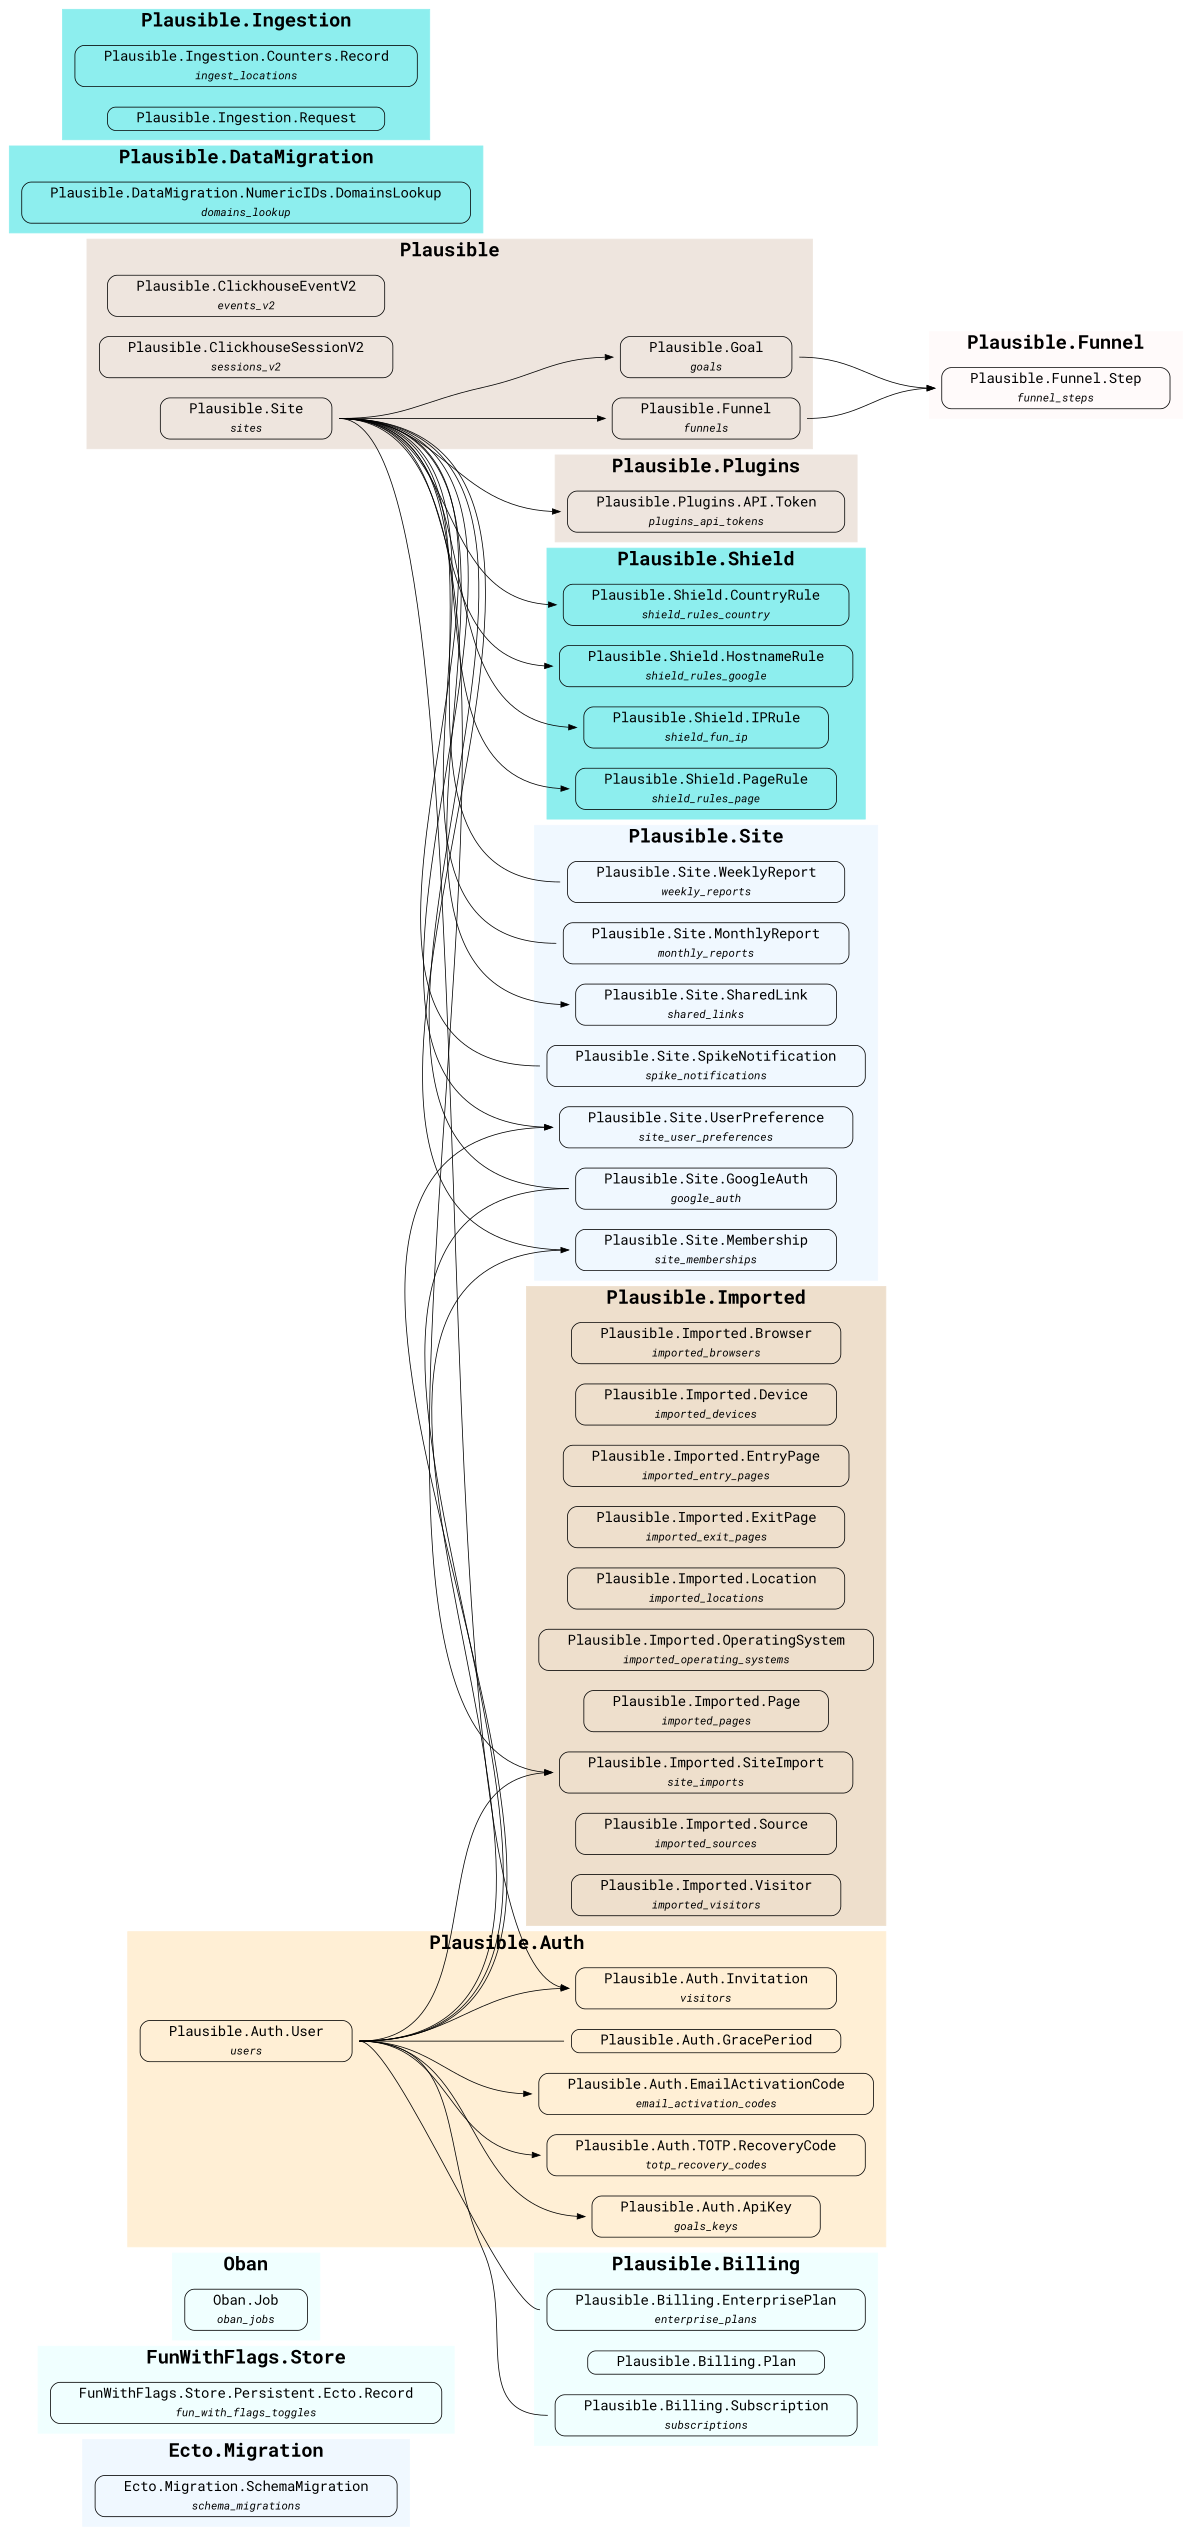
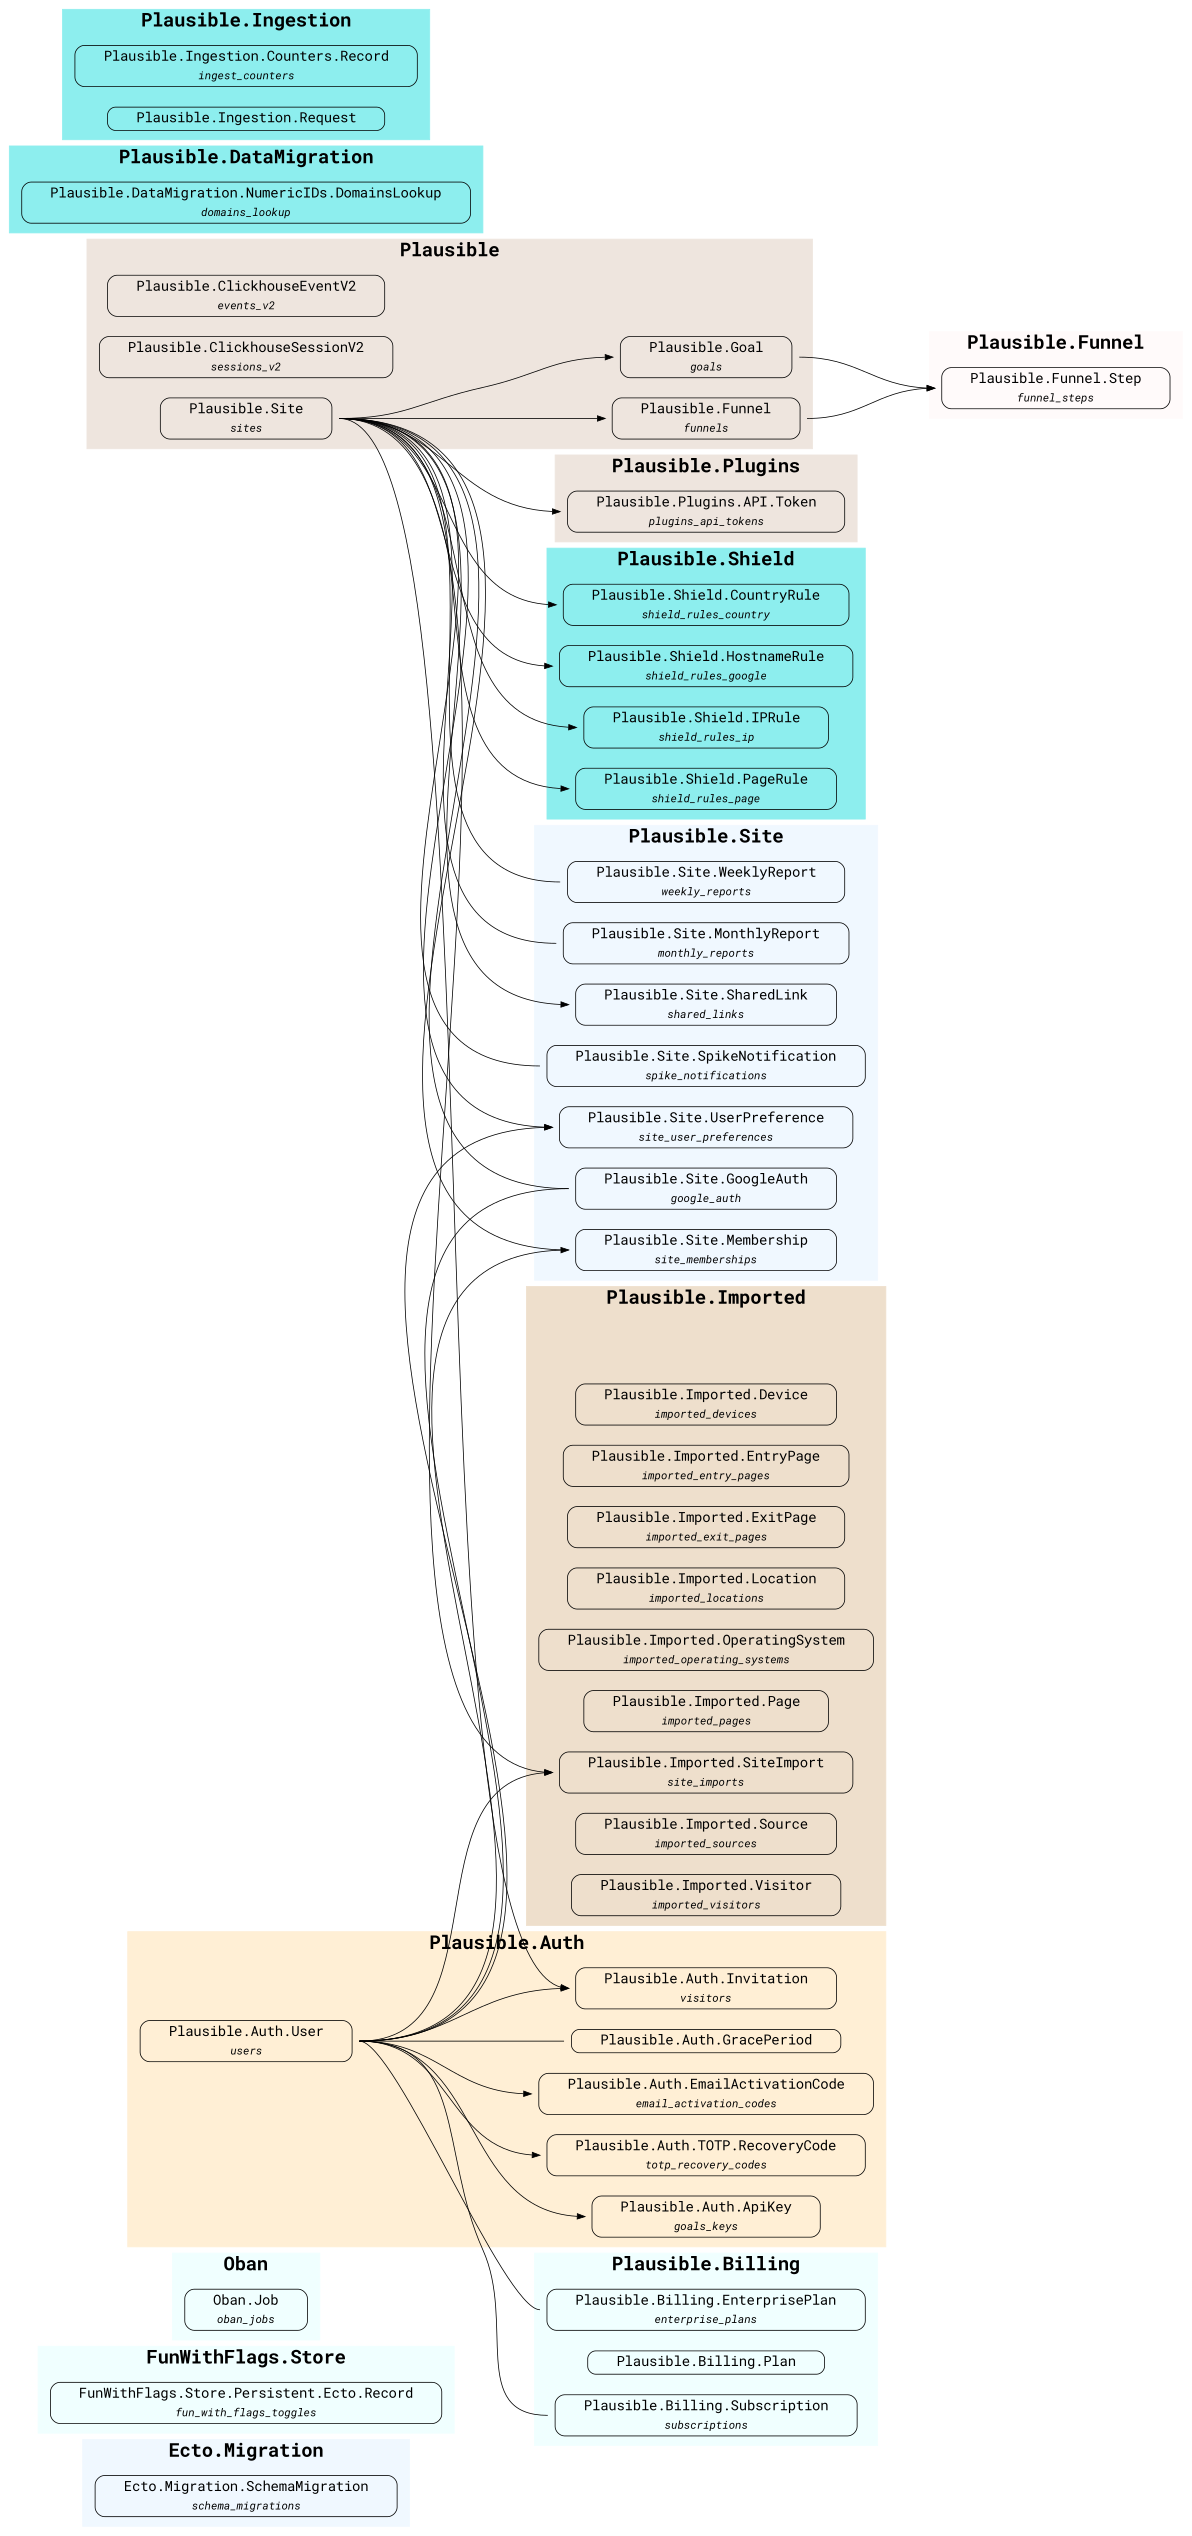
  strict digraph {
    rankdir=LR
    ranksep=1.0
    node [fontname="Roboto Mono" shape=none]
    edge [headport=w tailport=e]
    n1 [label=<<table align='left' border='1' style='rounded' cellspacing='0' cellpadding='4' cellborder='0'><tr><td port='header@schema_module'><font point-size='18'>   Ecto.Migration.SchemaMigration   </font></td></tr><tr><td><font point-size='14'><i>schema_migrations</i></font></td></tr></table>>]
    n2 [label=<<table align='left' border='1' style='rounded' cellspacing='0' cellpadding='4' cellborder='0'><tr><td port='header@schema_module'><font point-size='18'>   FunWithFlags.Store.Persistent.Ecto.Record   </font></td></tr><tr><td><font point-size='14'><i>fun_with_flags_toggles</i></font></td></tr></table>>]
    n3 [label=<<table align='left' border='1' style='rounded' cellspacing='0' cellpadding='4' cellborder='0'><tr><td port='header@schema_module'><font point-size='18'>   Oban.Job   </font></td></tr><tr><td><font point-size='14'><i>oban_jobs</i></font></td></tr></table>>]
    n4 [label=<<table align='left' border='1' style='rounded' cellspacing='0' cellpadding='4' cellborder='0'><tr><td port='header@schema_module'><font point-size='18'>   Plausible.ClickhouseEventV2   </font></td></tr><tr><td><font point-size='14'><i>events_v2</i></font></td></tr></table>>]
    n5 [label=<<table align='left' border='1' style='rounded' cellspacing='0' cellpadding='4' cellborder='0'><tr><td port='header@schema_module'><font point-size='18'>   Plausible.ClickhouseSessionV2   </font></td></tr><tr><td><font point-size='14'><i>sessions_v2</i></font></td></tr></table>>]
    n6 [label=<<table align='left' border='1' style='rounded' cellspacing='0' cellpadding='4' cellborder='0'><tr><td port='header@schema_module'><font point-size='18'>   Plausible.Funnel   </font></td></tr><tr><td><font point-size='14'><i>funnels</i></font></td></tr></table>>]
    n7 [label=<<table align='left' border='1' style='rounded' cellspacing='0' cellpadding='4' cellborder='0'><tr><td port='header@schema_module'><font point-size='18'>   Plausible.Goal   </font></td></tr><tr><td><font point-size='14'><i>goals</i></font></td></tr></table>>]
    n8 [label=<<table align='left' border='1' style='rounded' cellspacing='0' cellpadding='4' cellborder='0'><tr><td port='header@schema_module'><font point-size='18'>   Plausible.Site   </font></td></tr><tr><td><font point-size='14'><i>sites</i></font></td></tr></table>>]
    n9 [label=<<table align='left' border='1' style='rounded' cellspacing='0' cellpadding='4' cellborder='0'><tr><td port='header@schema_module'><font point-size='18'>   Plausible.Auth.ApiKey   </font></td></tr><tr><td><font point-size='14'><i>goals_keys</i></font></td></tr></table>>]
    n10 [label=<<table align='left' border='1' style='rounded' cellspacing='0' cellpadding='4' cellborder='0'><tr><td port='header@schema_module'><font point-size='18'>   Plausible.Auth.EmailActivationCode   </font></td></tr><tr><td><font point-size='14'><i>email_activation_codes</i></font></td></tr></table>>]
    n11 [label=<<table align='left' border='1' style='rounded' cellspacing='0' cellpadding='4' cellborder='0'><tr><td port='header@schema_module'><font point-size='18'>   Plausible.Auth.GracePeriod   </font></td></tr></table>>]
    n12 [label=<<table align='left' border='1' style='rounded' cellspacing='0' cellpadding='4' cellborder='0'><tr><td port='header@schema_module'><font point-size='18'>   Plausible.Auth.Invitation   </font></td></tr><tr><td><font point-size='14'><i>visitors</i></font></td></tr></table>>]
    n13 [label=<<table align='left' border='1' style='rounded' cellspacing='0' cellpadding='4' cellborder='0'><tr><td port='header@schema_module'><font point-size='18'>   Plausible.Auth.TOTP.RecoveryCode   </font></td></tr><tr><td><font point-size='14'><i>totp_recovery_codes</i></font></td></tr></table>>]
    n14 [label=<<table align='left' border='1' style='rounded' cellspacing='0' cellpadding='4' cellborder='0'><tr><td port='header@schema_module'><font point-size='18'>   Plausible.Auth.User   </font></td></tr><tr><td><font point-size='14'><i>users</i></font></td></tr></table>>]
    n15 [label=<<table align='left' border='1' style='rounded' cellspacing='0' cellpadding='4' cellborder='0'><tr><td port='header@schema_module'><font point-size='18'>   Plausible.Billing.EnterprisePlan   </font></td></tr><tr><td><font point-size='14'><i>enterprise_plans</i></font></td></tr></table>>]
    n16 [label=<<table align='left' border='1' style='rounded' cellspacing='0' cellpadding='4' cellborder='0'><tr><td port='header@schema_module'><font point-size='18'>   Plausible.Billing.Plan   </font></td></tr></table>>]
    n17 [label=<<table align='left' border='1' style='rounded' cellspacing='0' cellpadding='4' cellborder='0'><tr><td port='header@schema_module'><font point-size='18'>   Plausible.Billing.Subscription   </font></td></tr><tr><td><font point-size='14'><i>subscriptions</i></font></td></tr></table>>]
    n18 [label=<<table align='left' border='1' style='rounded' cellspacing='0' cellpadding='4' cellborder='0'><tr><td port='header@schema_module'><font point-size='18'>   Plausible.DataMigration.NumericIDs.DomainsLookup   </font></td></tr><tr><td><font point-size='14'><i>domains_lookup</i></font></td></tr></table>>]
    n19 [label=<<table align='left' border='1' style='rounded' cellspacing='0' cellpadding='4' cellborder='0'><tr><td port='header@schema_module'><font point-size='18'>   Plausible.Funnel.Step   </font></td></tr><tr><td><font point-size='14'><i>funnel_steps</i></font></td></tr></table>>]
-   n20 [label=<<table align='left' border='1' style='rounded' cellspacing='0' cellpadding='4' cellborder='0'><tr><td port='header@schema_module'><font point-size='18'>   Plausible.Imported.Browser   </font></td></tr><tr><td><font point-size='14'><i>imported_browsers</i></font></td></tr></table>>]
    n21 [label=<<table align='left' border='1' style='rounded' cellspacing='0' cellpadding='4' cellborder='0'><tr><td port='header@schema_module'><font point-size='18'>   Plausible.Imported.Device   </font></td></tr><tr><td><font point-size='14'><i>imported_devices</i></font></td></tr></table>>]
    n22 [label=<<table align='left' border='1' style='rounded' cellspacing='0' cellpadding='4' cellborder='0'><tr><td port='header@schema_module'><font point-size='18'>   Plausible.Imported.EntryPage   </font></td></tr><tr><td><font point-size='14'><i>imported_entry_pages</i></font></td></tr></table>>]
    n23 [label=<<table align='left' border='1' style='rounded' cellspacing='0' cellpadding='4' cellborder='0'><tr><td port='header@schema_module'><font point-size='18'>   Plausible.Imported.ExitPage   </font></td></tr><tr><td><font point-size='14'><i>imported_exit_pages</i></font></td></tr></table>>]
    n24 [label=<<table align='left' border='1' style='rounded' cellspacing='0' cellpadding='4' cellborder='0'><tr><td port='header@schema_module'><font point-size='18'>   Plausible.Imported.Location   </font></td></tr><tr><td><font point-size='14'><i>imported_locations</i></font></td></tr></table>>]
    n25 [label=<<table align='left' border='1' style='rounded' cellspacing='0' cellpadding='4' cellborder='0'><tr><td port='header@schema_module'><font point-size='18'>   Plausible.Imported.OperatingSystem   </font></td></tr><tr><td><font point-size='14'><i>imported_operating_systems</i></font></td></tr></table>>]
    n26 [label=<<table align='left' border='1' style='rounded' cellspacing='0' cellpadding='4' cellborder='0'><tr><td port='header@schema_module'><font point-size='18'>   Plausible.Imported.Page   </font></td></tr><tr><td><font point-size='14'><i>imported_pages</i></font></td></tr></table>>]
    n27 [label=<<table align='left' border='1' style='rounded' cellspacing='0' cellpadding='4' cellborder='0'><tr><td port='header@schema_module'><font point-size='18'>   Plausible.Imported.SiteImport   </font></td></tr><tr><td><font point-size='14'><i>site_imports</i></font></td></tr></table>>]
    n28 [label=<<table align='left' border='1' style='rounded' cellspacing='0' cellpadding='4' cellborder='0'><tr><td port='header@schema_module'><font point-size='18'>   Plausible.Imported.Source   </font></td></tr><tr><td><font point-size='14'><i>imported_sources</i></font></td></tr></table>>]
    n29 [label=<<table align='left' border='1' style='rounded' cellspacing='0' cellpadding='4' cellborder='0'><tr><td port='header@schema_module'><font point-size='18'>   Plausible.Imported.Visitor   </font></td></tr><tr><td><font point-size='14'><i>imported_visitors</i></font></td></tr></table>>]
-   n30 [label=<<table align='left' border='1' style='rounded' cellspacing='0' cellpadding='4' cellborder='0'><tr><td port='header@schema_module'><font point-size='18'>   Plausible.Ingestion.Counters.Record   </font></td></tr><tr><td><font point-size='14'><i>ingest_locations</i></font></td></tr></table>>]
+   n30 [label=<<table align='left' border='1' style='rounded' cellspacing='0' cellpadding='4' cellborder='0'><tr><td port='header@schema_module'><font point-size='18'>   Plausible.Ingestion.Counters.Record   </font></td></tr><tr><td><font point-size='14'><i>ingest_counters</i></font></td></tr></table>>]
    n31 [label=<<table align='left' border='1' style='rounded' cellspacing='0' cellpadding='4' cellborder='0'><tr><td port='header@schema_module'><font point-size='18'>   Plausible.Ingestion.Request   </font></td></tr></table>>]
    n32 [label=<<table align='left' border='1' style='rounded' cellspacing='0' cellpadding='4' cellborder='0'><tr><td port='header@schema_module'><font point-size='18'>   Plausible.Plugins.API.Token   </font></td></tr><tr><td><font point-size='14'><i>plugins_api_tokens</i></font></td></tr></table>>]
    n33 [label=<<table align='left' border='1' style='rounded' cellspacing='0' cellpadding='4' cellborder='0'><tr><td port='header@schema_module'><font point-size='18'>   Plausible.Shield.CountryRule   </font></td></tr><tr><td><font point-size='14'><i>shield_rules_country</i></font></td></tr></table>>]
    n34 [label=<<table align='left' border='1' style='rounded' cellspacing='0' cellpadding='4' cellborder='0'><tr><td port='header@schema_module'><font point-size='18'>   Plausible.Shield.HostnameRule   </font></td></tr><tr><td><font point-size='14'><i>shield_rules_google</i></font></td></tr></table>>]
-   n35 [label=<<table align='left' border='1' style='rounded' cellspacing='0' cellpadding='4' cellborder='0'><tr><td port='header@schema_module'><font point-size='18'>   Plausible.Shield.IPRule   </font></td></tr><tr><td><font point-size='14'><i>shield_fun_ip</i></font></td></tr></table>>]
+   n35 [label=<<table align='left' border='1' style='rounded' cellspacing='0' cellpadding='4' cellborder='0'><tr><td port='header@schema_module'><font point-size='18'>   Plausible.Shield.IPRule   </font></td></tr><tr><td><font point-size='14'><i>shield_rules_ip</i></font></td></tr></table>>]
    n36 [label=<<table align='left' border='1' style='rounded' cellspacing='0' cellpadding='4' cellborder='0'><tr><td port='header@schema_module'><font point-size='18'>   Plausible.Shield.PageRule   </font></td></tr><tr><td><font point-size='14'><i>shield_rules_page</i></font></td></tr></table>>]
    n37 [label=<<table align='left' border='1' style='rounded' cellspacing='0' cellpadding='4' cellborder='0'><tr><td port='header@schema_module'><font point-size='18'>   Plausible.Site.GoogleAuth   </font></td></tr><tr><td><font point-size='14'><i>google_auth</i></font></td></tr></table>>]
    n38 [label=<<table align='left' border='1' style='rounded' cellspacing='0' cellpadding='4' cellborder='0'><tr><td port='header@schema_module'><font point-size='18'>   Plausible.Site.Membership   </font></td></tr><tr><td><font point-size='14'><i>site_memberships</i></font></td></tr></table>>]
    n39 [label=<<table align='left' border='1' style='rounded' cellspacing='0' cellpadding='4' cellborder='0'><tr><td port='header@schema_module'><font point-size='18'>   Plausible.Site.MonthlyReport   </font></td></tr><tr><td><font point-size='14'><i>monthly_reports</i></font></td></tr></table>>]
    n40 [label=<<table align='left' border='1' style='rounded' cellspacing='0' cellpadding='4' cellborder='0'><tr><td port='header@schema_module'><font point-size='18'>   Plausible.Site.SharedLink   </font></td></tr><tr><td><font point-size='14'><i>shared_links</i></font></td></tr></table>>]
    n41 [label=<<table align='left' border='1' style='rounded' cellspacing='0' cellpadding='4' cellborder='0'><tr><td port='header@schema_module'><font point-size='18'>   Plausible.Site.SpikeNotification   </font></td></tr><tr><td><font point-size='14'><i>spike_notifications</i></font></td></tr></table>>]
    n42 [label=<<table align='left' border='1' style='rounded' cellspacing='0' cellpadding='4' cellborder='0'><tr><td port='header@schema_module'><font point-size='18'>   Plausible.Site.UserPreference   </font></td></tr><tr><td><font point-size='14'><i>site_user_preferences</i></font></td></tr></table>>]
    n43 [label=<<table align='left' border='1' style='rounded' cellspacing='0' cellpadding='4' cellborder='0'><tr><td port='header@schema_module'><font point-size='18'>   Plausible.Site.WeeklyReport   </font></td></tr><tr><td><font point-size='14'><i>weekly_reports</i></font></td></tr></table>>]
    subgraph cluster_1 {
      color="#f0f8ff"
      fontname="Roboto Mono"
      label=<<font point-size='24'><b>Ecto.Migration</b></font>>
      style=filled
      n1
    }
    subgraph cluster_2 {
      color="#f0ffff"
      fontname="Roboto Mono"
      label=<<font point-size='24'><b>FunWithFlags.Store</b></font>>
      style=filled
      n2
    }
    subgraph cluster_3 {
      color="#f0ffff"
      fontname="Roboto Mono"
      label=<<font point-size='24'><b>Oban</b></font>>
      style=filled
      n3
    }
    subgraph cluster_4 {
      color="#eee5de"
      fontname="Roboto Mono"
      label=<<font point-size='24'><b>Plausible</b></font>>
      style=filled
      n4
      n5
      n6
      n7
      n8
    }
    subgraph cluster_5 {
      color="#ffefd5"
      fontname="Roboto Mono"
      label=<<font point-size='24'><b>Plausible.Auth</b></font>>
      style=filled
      n9
      n10
      n11
      n12
      n13
      n14
    }
    subgraph cluster_6 {
      color="#f0ffff"
      fontname="Roboto Mono"
      label=<<font point-size='24'><b>Plausible.Billing</b></font>>
      style=filled
      n15
      n16
      n17
    }
    subgraph cluster_7 {
      color="#8deeee"
      fontname="Roboto Mono"
      label=<<font point-size='24'><b>Plausible.DataMigration</b></font>>
      style=filled
      n18
    }
    subgraph cluster_8 {
      color="#fffafa"
      fontname="Roboto Mono"
      label=<<font point-size='24'><b>Plausible.Funnel</b></font>>
      style=filled
      n19
    }
    subgraph cluster_9 {
      color="#eedfcc"
      fontname="Roboto Mono"
      label=<<font point-size='24'><b>Plausible.Imported</b></font>>
      style=filled
-     n20
      n21
      n22
      n23
      n24
      n25
      n26
      n27
      n28
      n29
    }
    subgraph cluster_10 {
      color="#8deeee"
      fontname="Roboto Mono"
      label=<<font point-size='24'><b>Plausible.Ingestion</b></font>>
      style=filled
      n30
      n31
    }
    subgraph cluster_11 {
      color="#eee5de"
      fontname="Roboto Mono"
      label=<<font point-size='24'><b>Plausible.Plugins</b></font>>
      style=filled
      n32
    }
    subgraph cluster_12 {
      color="#8deeee"
      fontname="Roboto Mono"
      label=<<font point-size='24'><b>Plausible.Shield</b></font>>
      style=filled
      n33
      n34
      n35
      n36
    }
    subgraph cluster_13 {
      color="#f0f8ff"
      fontname="Roboto Mono"
      label=<<font point-size='24'><b>Plausible.Site</b></font>>
      style=filled
      n37
      n38
      n39
      n40
      n41
      n42
      n43
    }
    n6 -> n19
    n7 -> n19
    n8 -> n6
    n8 -> n7
    n8 -> n12
    n8 -> n27
    n8 -> n32
    n8 -> n33
    n8 -> n34
    n8 -> n35
    n8 -> n36
    n8 -> n37 [dir=none]
    n8 -> n38 [dir=none]
    n8 -> n39 [dir=none]
    n8 -> n40
    n8 -> n41 [dir=none]
    n8 -> n42
    n8 -> n43 [dir=none]
    n14 -> n9
    n14 -> n10
    n14 -> n11 [dir=none]
    n14 -> n12
    n14 -> n13
    n14 -> n15 [dir=none]
    n14 -> n17 [dir=none]
    n14 -> n27
    n14 -> n37 [dir=none]
    n14 -> n38
    n14 -> n42
  }
